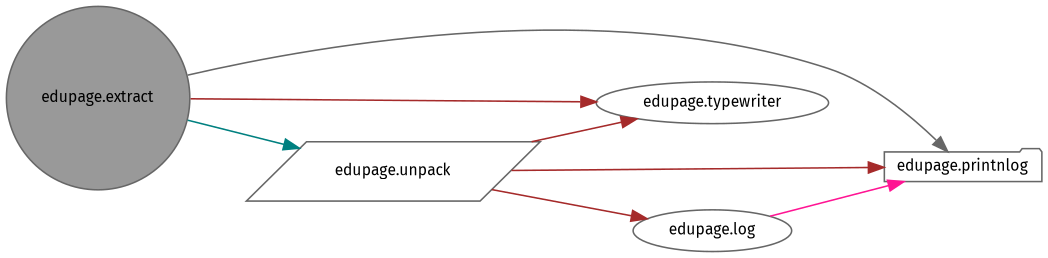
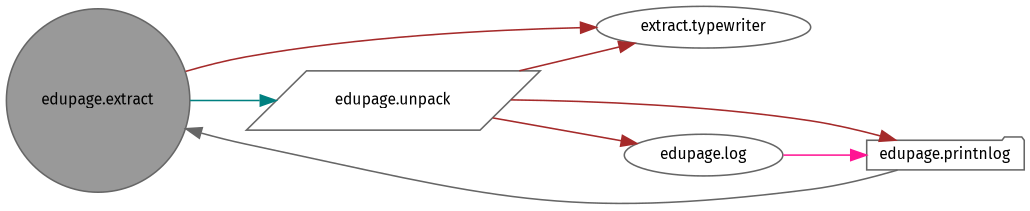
  digraph {
    fontname="Fira Sans"
    rankdir=LR
    node [color=grey40 fillcolor=white fontname="Fira Sans" fontsize=10 shape=ellipse style=filled]
    edge [color=brown fontname="Fira Sans" fontsize=10 labelfontname=Helvetica labelfontsize=10 style=solid]
    n1 [color=gray40 fillcolor=grey60 fontcolor=black height=0.2 label="edupage.extract" shape=circle width=0.4]
    n2 [height=0.2 label="edupage.printnlog" shape=folder width=0.4]
-   n3 [height=0.2 label="edupage.typewriter" width=0.4]
+   n3 [height=0.2 label="extract.typewriter" width=0.4]
    n4 [height=0.2 label="edupage.unpack" shape=parallelogram width=0.4]
    n5 [height=0.2 label="edupage.log" width=0.4]
-   n1 -> n2 [color=gray40]
+   n2 -> n1 [color=gray40]
    n1 -> n3
    n1 -> n4 [color=teal]
    n4 -> n2
    n4 -> n3
    n4 -> n5
    n5 -> n2 [color=deeppink]
  }
